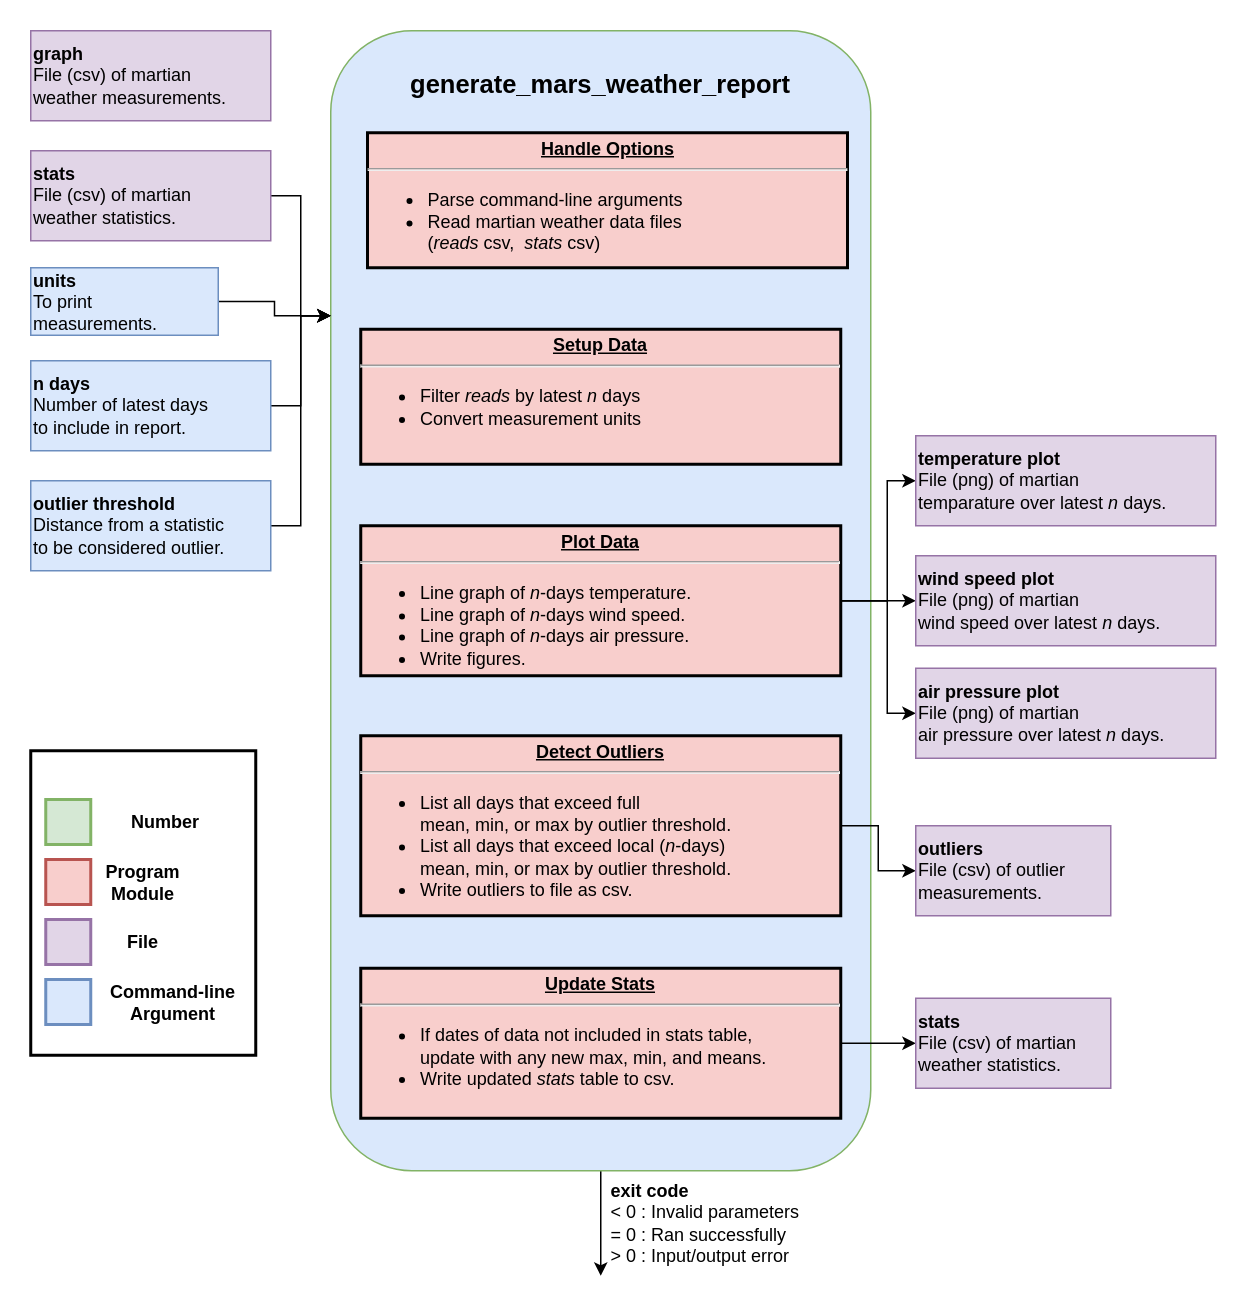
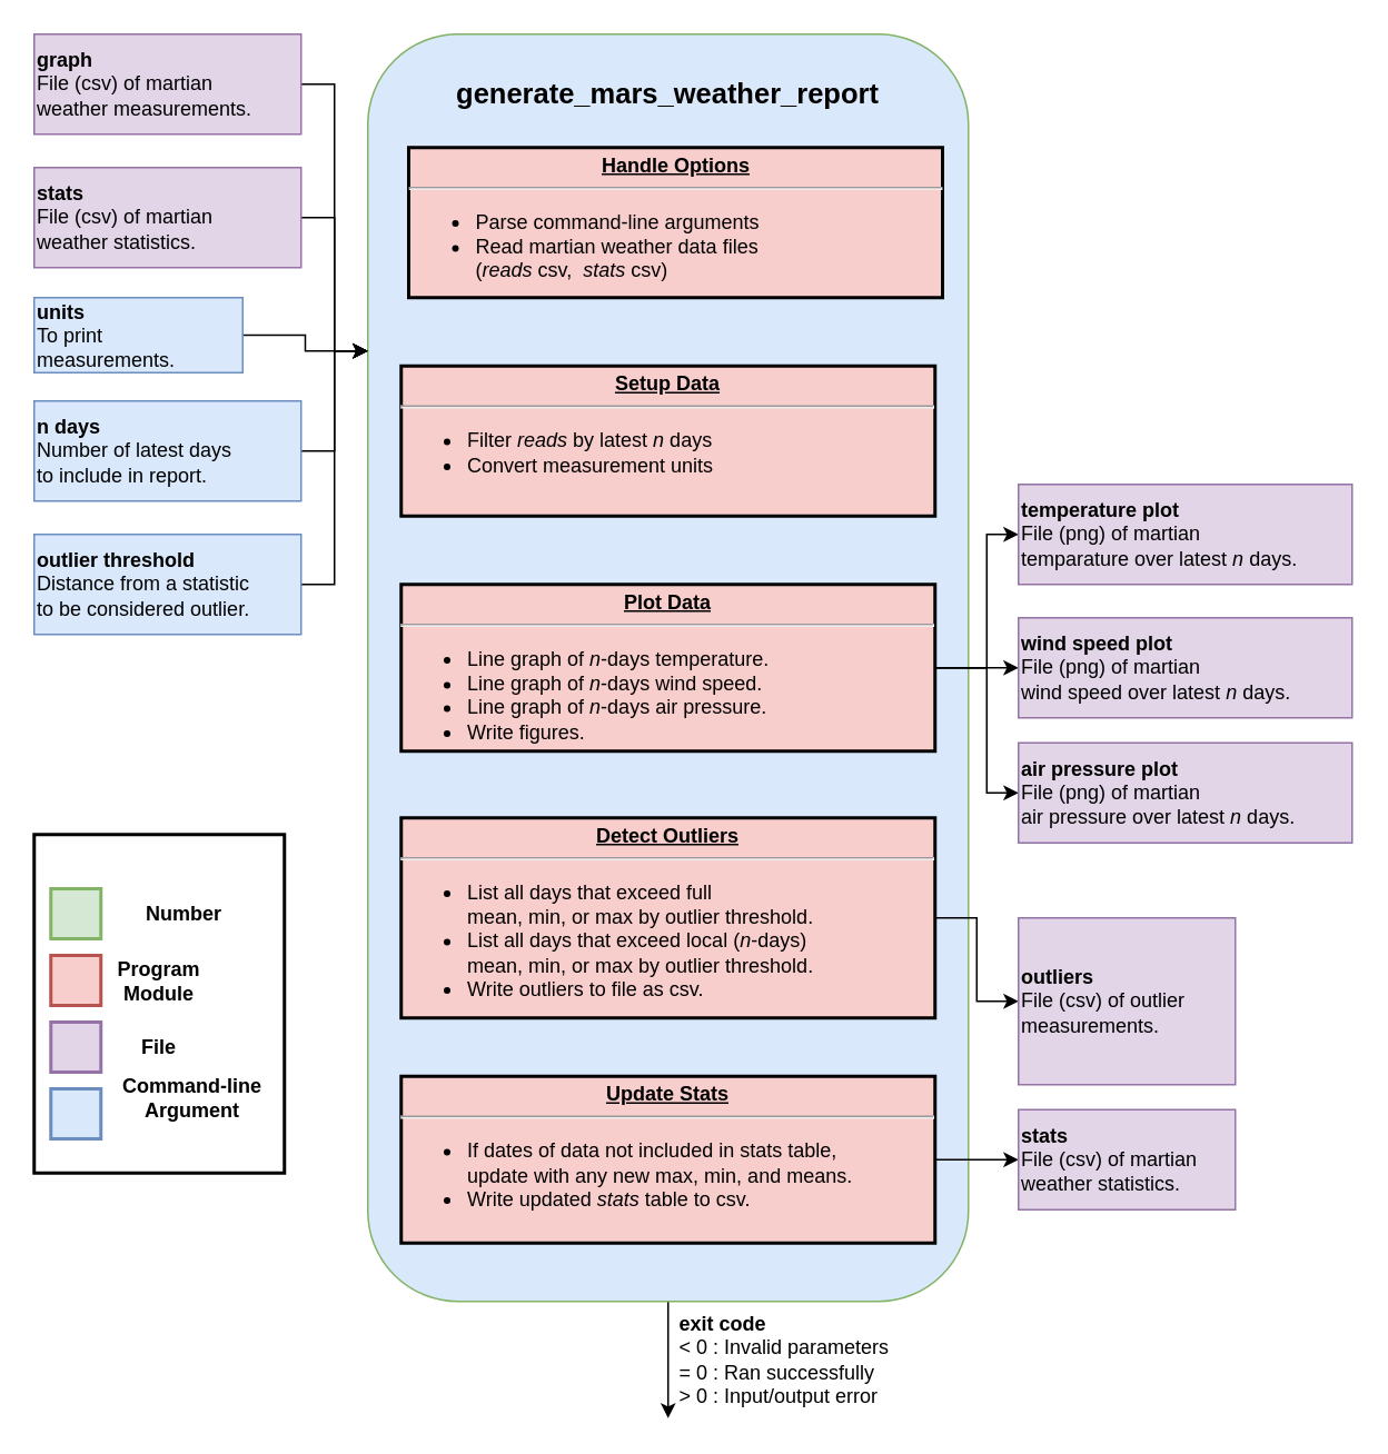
  <mxCell id="0" />
  <mxCell id="1" parent="0" />
  <mxCell id="2" value="" style="rounded=0;whiteSpace=wrap;html=1;strokeColor=#000000;strokeWidth=2;align=left;" vertex="1" parent="1"><mxGeometry x="20" y="500" width="150" height="203" as="geometry" /></mxCell>
  <mxCell id="3" style="edgeStyle=orthogonalEdgeStyle;rounded=0;orthogonalLoop=1;jettySize=auto;html=1;exitX=0.5;exitY=1;exitDx=0;exitDy=0;" edge="1" parent="1" source="4"><mxGeometry relative="1" as="geometry"><mxPoint x="400" y="850" as="targetPoint" /></mxGeometry></mxCell>
  <mxCell id="4" value="&lt;div&gt;&lt;font size=&quot;1&quot;&gt;&lt;b style=&quot;font-size: 17px&quot;&gt;&lt;br&gt;&lt;/b&gt;&lt;/font&gt;&lt;/div&gt;&lt;div&gt;&lt;font size=&quot;1&quot;&gt;&lt;b style=&quot;font-size: 17px&quot;&gt;generate_mars_weather_report&lt;/b&gt;&lt;/font&gt;&lt;/div&gt;&lt;div&gt;&lt;font style=&quot;font-size: 12px&quot;&gt;&lt;span&gt;&lt;br&gt;&lt;/span&gt;&lt;/font&gt;&lt;/div&gt;" style="rounded=1;whiteSpace=wrap;html=1;align=center;fillColor=#dae8fc;strokeColor=#82b366;horizontal=1;verticalAlign=top;" vertex="1" parent="1"><mxGeometry x="220" y="20" width="360" height="760" as="geometry" /></mxCell>
  <mxCell id="5" value="&lt;p style=&quot;margin: 0px ; margin-top: 4px ; text-align: center ; text-decoration: underline&quot;&gt;&lt;b&gt;Handle Options&lt;/b&gt;&lt;br&gt;&lt;/p&gt;&lt;hr&gt;&lt;ul&gt;&lt;li&gt;Parse command-line arguments&lt;/li&gt;&lt;li&gt;Read martian weather data files &lt;br&gt;(&lt;i&gt;reads&lt;/i&gt; csv,&amp;nbsp; &lt;i&gt;stats&lt;/i&gt; csv)&lt;br&gt;&lt;/li&gt;&lt;/ul&gt;&lt;div&gt;&lt;br&gt;&lt;/div&gt;&lt;div&gt;&lt;br&gt;&lt;/div&gt;" style="verticalAlign=top;align=left;overflow=fill;fontSize=12;fontFamily=Helvetica;html=1;fillColor=#f8cecc;strokeColor=#000000;strokeWidth=2;" vertex="1" parent="1"><mxGeometry x="244.5" y="88" width="320" height="90" as="geometry" /></mxCell>
  <mxCell id="6" value="&lt;p style=&quot;margin: 0px ; margin-top: 4px ; text-align: center ; text-decoration: underline&quot;&gt;&lt;b&gt;Setup Data&lt;br&gt;&lt;/b&gt;&lt;/p&gt;&lt;hr&gt;&lt;ul&gt;&lt;li&gt;Filter &lt;i&gt;reads&lt;/i&gt; by latest &lt;i&gt;n&lt;/i&gt; days&lt;/li&gt;&lt;li&gt;Convert measurement units&lt;br&gt;&lt;/li&gt;&lt;/ul&gt;" style="verticalAlign=top;align=left;overflow=fill;fontSize=12;fontFamily=Helvetica;html=1;fillColor=#f8cecc;strokeColor=#000000;strokeWidth=2;" vertex="1" parent="1"><mxGeometry x="240" y="219" width="320" height="90" as="geometry" /></mxCell>
  <mxCell id="7" style="edgeStyle=orthogonalEdgeStyle;rounded=0;orthogonalLoop=1;jettySize=auto;html=1;exitX=1;exitY=0.5;exitDx=0;exitDy=0;entryX=0;entryY=0.5;entryDx=0;entryDy=0;" edge="1" parent="1" source="10" target="26"><mxGeometry relative="1" as="geometry"><Array as="points"><mxPoint x="591" y="400" /><mxPoint x="591" y="320" /></Array></mxGeometry></mxCell>
  <mxCell id="8" style="edgeStyle=orthogonalEdgeStyle;rounded=0;orthogonalLoop=1;jettySize=auto;html=1;exitX=1;exitY=0.5;exitDx=0;exitDy=0;entryX=0;entryY=0.5;entryDx=0;entryDy=0;" edge="1" parent="1" source="10" target="27"><mxGeometry relative="1" as="geometry" /></mxCell>
  <mxCell id="9" style="edgeStyle=orthogonalEdgeStyle;rounded=0;orthogonalLoop=1;jettySize=auto;html=1;exitX=1;exitY=0.5;exitDx=0;exitDy=0;entryX=0;entryY=0.5;entryDx=0;entryDy=0;" edge="1" parent="1" source="10" target="28"><mxGeometry relative="1" as="geometry"><Array as="points"><mxPoint x="591" y="400" /><mxPoint x="591" y="475" /></Array></mxGeometry></mxCell>
  <mxCell id="10" value="&lt;p style=&quot;margin: 0px ; margin-top: 4px ; text-align: center ; text-decoration: underline&quot;&gt;&lt;b&gt;Plot Data&lt;br&gt;&lt;/b&gt;&lt;/p&gt;&lt;hr&gt;&lt;ul&gt;&lt;li&gt;Line graph of &lt;i&gt;n&lt;/i&gt;-days temperature.&lt;/li&gt;&lt;li&gt;Line graph of &lt;i&gt;n&lt;/i&gt;-days wind speed.&lt;/li&gt;&lt;li&gt;Line graph of &lt;i&gt;n&lt;/i&gt;-days air pressure.&lt;/li&gt;&lt;li&gt;Write figures.&lt;br&gt;&lt;/li&gt;&lt;/ul&gt;&lt;p style=&quot;margin: 0px ; margin-left: 8px&quot;&gt;&lt;br&gt;&lt;/p&gt;" style="verticalAlign=top;align=left;overflow=fill;fontSize=12;fontFamily=Helvetica;html=1;fillColor=#f8cecc;strokeColor=#000000;strokeWidth=2;" vertex="1" parent="1"><mxGeometry x="240" y="350" width="320" height="100" as="geometry" /></mxCell>
  <mxCell id="11" style="edgeStyle=orthogonalEdgeStyle;rounded=0;orthogonalLoop=1;jettySize=auto;html=1;exitX=1;exitY=0.5;exitDx=0;exitDy=0;entryX=0;entryY=0.5;entryDx=0;entryDy=0;" edge="1" parent="1" source="12" target="30"><mxGeometry relative="1" as="geometry" /></mxCell>
  <mxCell id="12" value="&lt;p style=&quot;margin: 0px ; margin-top: 4px ; text-align: center ; text-decoration: underline&quot;&gt;&lt;b&gt;Detect Outliers&lt;br&gt;&lt;/b&gt;&lt;/p&gt;&lt;hr&gt;&lt;ul&gt;&lt;li&gt;List all days that exceed full &lt;br&gt;mean, min, or max by outlier threshold.&lt;br&gt;&lt;/li&gt;&lt;li&gt;List all days that exceed local (&lt;i&gt;n&lt;/i&gt;-days) &lt;br&gt;mean, min, or max by outlier threshold.&lt;/li&gt;&lt;li&gt;Write outliers to file as csv. &lt;br&gt;&lt;/li&gt;&lt;/ul&gt;&lt;p style=&quot;margin: 0px ; margin-left: 8px&quot;&gt;&lt;br&gt;&lt;/p&gt;" style="verticalAlign=top;align=left;overflow=fill;fontSize=12;fontFamily=Helvetica;html=1;fillColor=#f8cecc;strokeColor=#000000;strokeWidth=2;" vertex="1" parent="1"><mxGeometry x="240" y="490" width="320" height="120" as="geometry" /></mxCell>
  <mxCell id="13" style="edgeStyle=orthogonalEdgeStyle;rounded=0;orthogonalLoop=1;jettySize=auto;html=1;exitX=1;exitY=0.5;exitDx=0;exitDy=0;entryX=0;entryY=0.5;entryDx=0;entryDy=0;" edge="1" parent="1" source="14" target="25"><mxGeometry relative="1" as="geometry" /></mxCell>
  <mxCell id="14" value="&lt;p style=&quot;margin: 0px ; margin-top: 4px ; text-align: center ; text-decoration: underline&quot;&gt;&lt;b&gt;Update Stats&lt;br&gt;&lt;/b&gt;&lt;/p&gt;&lt;hr&gt;&lt;ul&gt;&lt;li&gt;If dates of data not included in stats table,&lt;br&gt;update with any new max, min, and means.&lt;br&gt;&lt;/li&gt;&lt;li&gt;Write updated &lt;i&gt;stats&lt;/i&gt; table to csv.&lt;br&gt;&lt;/li&gt;&lt;/ul&gt;&lt;p style=&quot;margin: 0px ; margin-left: 8px&quot;&gt;&lt;br&gt;&lt;/p&gt;" style="verticalAlign=top;align=left;overflow=fill;fontSize=12;fontFamily=Helvetica;html=1;fillColor=#f8cecc;strokeColor=#000000;strokeWidth=2;" vertex="1" parent="1"><mxGeometry x="240" y="645" width="320" height="100" as="geometry" /></mxCell>
+ <mxCell id="15" style="edgeStyle=orthogonalEdgeStyle;rounded=0;orthogonalLoop=1;jettySize=auto;html=1;exitX=1;exitY=0.5;exitDx=0;exitDy=0;entryX=0;entryY=0.25;entryDx=0;entryDy=0;" edge="1" parent="1" source="16" target="4"><mxGeometry relative="1" as="geometry" /></mxCell>
  <mxCell id="16" value="&lt;div&gt;&lt;b&gt;graph&lt;/b&gt;&lt;/div&gt;&lt;div&gt;File (csv) of martian&lt;/div&gt;&lt;div&gt;weather measurements.&lt;br&gt;&lt;/div&gt;" style="rounded=0;whiteSpace=wrap;html=1;align=left;fillColor=#e1d5e7;strokeColor=#9673a6;" vertex="1" parent="1"><mxGeometry x="20" y="20" width="160" height="60" as="geometry" /></mxCell>
  <mxCell id="17" style="edgeStyle=orthogonalEdgeStyle;rounded=0;orthogonalLoop=1;jettySize=auto;html=1;exitX=1;exitY=0.5;exitDx=0;exitDy=0;entryX=0;entryY=0.25;entryDx=0;entryDy=0;" edge="1" parent="1" source="18" target="4"><mxGeometry relative="1" as="geometry" /></mxCell>
  <mxCell id="18" value="&lt;div&gt;&lt;b&gt;stats&lt;/b&gt;&lt;/div&gt;&lt;div&gt;File (csv) of martian&lt;/div&gt;&lt;div&gt;weather statistics.&lt;br&gt;&lt;/div&gt;" style="rounded=0;whiteSpace=wrap;html=1;align=left;fillColor=#e1d5e7;strokeColor=#9673a6;" vertex="1" parent="1"><mxGeometry x="20" y="100" width="160" height="60" as="geometry" /></mxCell>
  <mxCell id="19" style="edgeStyle=orthogonalEdgeStyle;rounded=0;orthogonalLoop=1;jettySize=auto;html=1;exitX=1;exitY=0.5;exitDx=0;exitDy=0;entryX=0;entryY=0.25;entryDx=0;entryDy=0;" edge="1" parent="1" source="20" target="4"><mxGeometry relative="1" as="geometry" /></mxCell>
  <mxCell id="20" value="&lt;div&gt;&lt;b&gt;units&lt;/b&gt;&lt;/div&gt;&lt;div&gt;To print measurements.&lt;br&gt;&lt;/div&gt;" style="rounded=0;whiteSpace=wrap;html=1;align=left;fillColor=#dae8fc;strokeColor=#6c8ebf;" vertex="1" parent="1"><mxGeometry x="20" y="178" width="125" height="45" as="geometry" /></mxCell>
  <mxCell id="21" style="edgeStyle=orthogonalEdgeStyle;rounded=0;orthogonalLoop=1;jettySize=auto;html=1;exitX=1;exitY=0.5;exitDx=0;exitDy=0;entryX=0;entryY=0.25;entryDx=0;entryDy=0;" edge="1" parent="1" source="22" target="4"><mxGeometry relative="1" as="geometry" /></mxCell>
  <mxCell id="22" value="&lt;div&gt;&lt;b&gt;n days&lt;/b&gt;&lt;br&gt;&lt;/div&gt;&lt;div&gt;Number of latest days&lt;/div&gt;&lt;div&gt;to include in report.&lt;br&gt;&lt;/div&gt;" style="rounded=0;whiteSpace=wrap;html=1;align=left;fillColor=#dae8fc;strokeColor=#6c8ebf;" vertex="1" parent="1"><mxGeometry x="20" y="240" width="160" height="60" as="geometry" /></mxCell>
  <mxCell id="23" style="edgeStyle=orthogonalEdgeStyle;rounded=0;orthogonalLoop=1;jettySize=auto;html=1;exitX=1;exitY=0.5;exitDx=0;exitDy=0;entryX=0;entryY=0.25;entryDx=0;entryDy=0;" edge="1" parent="1" source="24" target="4"><mxGeometry relative="1" as="geometry" /></mxCell>
  <mxCell id="24" value="&lt;div&gt;&lt;b&gt;outlier threshold&lt;/b&gt;&lt;br&gt;&lt;/div&gt;&lt;div&gt;Distance from a statistic&lt;/div&gt;&lt;div&gt;to be considered outlier.&lt;br&gt;&lt;/div&gt;" style="rounded=0;whiteSpace=wrap;html=1;align=left;fillColor=#dae8fc;strokeColor=#6c8ebf;" vertex="1" parent="1"><mxGeometry x="20" y="320" width="160" height="60" as="geometry" /></mxCell>
  <mxCell id="25" value="&lt;div&gt;&lt;b&gt;stats&lt;/b&gt;&lt;/div&gt;&lt;div&gt;File (csv) of martian&lt;/div&gt;&lt;div&gt;weather statistics.&lt;br&gt;&lt;/div&gt;" style="rounded=0;whiteSpace=wrap;html=1;align=left;fillColor=#e1d5e7;strokeColor=#9673a6;" vertex="1" parent="1"><mxGeometry x="610" y="665" width="130" height="60" as="geometry" /></mxCell>
  <mxCell id="26" value="&lt;div&gt;&lt;b&gt;temperature plot&lt;/b&gt;&lt;br&gt;&lt;/div&gt;&lt;div&gt;File (png) of martian&lt;/div&gt;&lt;div&gt;temparature over latest &lt;i&gt;n&lt;/i&gt; days.&lt;br&gt;&lt;/div&gt;" style="rounded=0;whiteSpace=wrap;html=1;align=left;fillColor=#e1d5e7;strokeColor=#9673a6;" vertex="1" parent="1"><mxGeometry x="610" y="290" width="200" height="60" as="geometry" /></mxCell>
  <mxCell id="27" value="&lt;b&gt;wind speed plot&lt;/b&gt;&lt;br&gt;&lt;div&gt;File (png) of martian&lt;/div&gt;&lt;div&gt;wind speed over latest &lt;i&gt;n&lt;/i&gt; days.&lt;br&gt;&lt;/div&gt;" style="rounded=0;whiteSpace=wrap;html=1;align=left;fillColor=#e1d5e7;strokeColor=#9673a6;" vertex="1" parent="1"><mxGeometry x="610" y="370" width="200" height="60" as="geometry" /></mxCell>
  <mxCell id="28" value="&lt;b&gt;air pressure plot&lt;/b&gt;&lt;br&gt;&lt;div&gt;File (png) of martian&lt;/div&gt;&lt;div&gt;air pressure over latest &lt;i&gt;n&lt;/i&gt; days.&lt;br&gt;&lt;/div&gt;" style="rounded=0;whiteSpace=wrap;html=1;align=left;fillColor=#e1d5e7;strokeColor=#9673a6;" vertex="1" parent="1"><mxGeometry x="610" y="445" width="200" height="60" as="geometry" /></mxCell>
  <mxCell id="29" value="&lt;div align=&quot;left&quot;&gt;&lt;b&gt;exit code&lt;/b&gt;&lt;/div&gt;&lt;div align=&quot;left&quot;&gt;&amp;lt; 0 : Invalid parameters&lt;/div&gt;&lt;div align=&quot;left&quot;&gt;= 0 : Ran successfully&lt;/div&gt;&lt;div align=&quot;left&quot;&gt;&amp;gt; 0 : Input/output error&lt;br&gt;&lt;/div&gt;" style="text;html=1;strokeColor=none;fillColor=none;align=left;verticalAlign=middle;whiteSpace=wrap;rounded=0;" vertex="1" parent="1"><mxGeometry x="404.5" y="780" width="190" height="70" as="geometry" /></mxCell>
- <mxCell id="30" value="&lt;b&gt;outliers&lt;/b&gt;&lt;div&gt;File (csv) of outlier measurements.&lt;br&gt;&lt;/div&gt;" style="rounded=0;whiteSpace=wrap;html=1;align=left;fillColor=#e1d5e7;strokeColor=#9673a6;" vertex="1" parent="1"><mxGeometry x="610" y="550" width="130" height="60" as="geometry" /></mxCell>
+ <mxCell id="30" value="&lt;b&gt;outliers&lt;/b&gt;&lt;div&gt;File (csv) of outlier measurements.&lt;br&gt;&lt;/div&gt;" style="rounded=0;whiteSpace=wrap;html=1;align=left;fillColor=#e1d5e7;strokeColor=#9673a6;" vertex="1" parent="1"><mxGeometry x="610" y="550" width="130" height="100" as="geometry" /></mxCell>
  <mxCell id="31" value="" style="rounded=0;whiteSpace=wrap;html=1;strokeColor=#82b366;strokeWidth=2;align=left;fillColor=#d5e8d4;" vertex="1" parent="1"><mxGeometry x="30" y="532.5" width="30" height="30" as="geometry" /></mxCell>
  <mxCell id="32" value="" style="rounded=0;whiteSpace=wrap;html=1;strokeColor=#b85450;strokeWidth=2;align=left;fillColor=#f8cecc;" vertex="1" parent="1"><mxGeometry x="30" y="572.5" width="30" height="30" as="geometry" /></mxCell>
  <mxCell id="33" value="" style="rounded=0;whiteSpace=wrap;html=1;strokeColor=#9673a6;strokeWidth=2;align=left;fillColor=#e1d5e7;" vertex="1" parent="1"><mxGeometry x="30" y="612.5" width="30" height="30" as="geometry" /></mxCell>
  <mxCell id="34" value="" style="rounded=0;whiteSpace=wrap;html=1;strokeColor=#6c8ebf;strokeWidth=2;align=left;fillColor=#dae8fc;" vertex="1" parent="1"><mxGeometry x="30" y="652.5" width="30" height="30" as="geometry" /></mxCell>
  <mxCell id="35" value="&lt;b&gt;Number&lt;/b&gt;" style="text;html=1;strokeColor=none;fillColor=none;align=center;verticalAlign=middle;whiteSpace=wrap;rounded=0;" vertex="1" parent="1"><mxGeometry x="90" y="537.5" width="40" height="20" as="geometry" /></mxCell>
  <mxCell id="36" value="&lt;div&gt;&lt;b&gt;Program&lt;/b&gt;&lt;/div&gt;&lt;div&gt;&lt;b&gt;Module&lt;br&gt;&lt;/b&gt;&lt;/div&gt;" style="text;html=1;strokeColor=none;fillColor=none;align=center;verticalAlign=middle;whiteSpace=wrap;rounded=0;" vertex="1" parent="1"><mxGeometry x="75" y="577.5" width="40" height="20" as="geometry" /></mxCell>
  <mxCell id="37" value="File" style="text;html=1;strokeColor=none;fillColor=none;align=center;verticalAlign=middle;whiteSpace=wrap;rounded=0;fontStyle=1" vertex="1" parent="1"><mxGeometry x="70" y="617.5" width="50" height="20" as="geometry" /></mxCell>
- <mxCell id="38" value="&lt;b&gt;Command-line Argument&lt;/b&gt;" style="text;html=1;strokeColor=none;fillColor=none;align=center;verticalAlign=middle;whiteSpace=wrap;rounded=0;" vertex="1" parent="1"><mxGeometry x="70" y="657.5" width="90" height="20" as="geometry" /></mxCell>
+ <mxCell id="38" value="&lt;b&gt;Command-line Argument&lt;/b&gt;" style="text;html=1;strokeColor=none;fillColor=none;align=center;verticalAlign=middle;whiteSpace=wrap;rounded=0;" vertex="1" parent="1"><mxGeometry x="70" y="647.5" width="90" height="20" as="geometry" /></mxCell>
